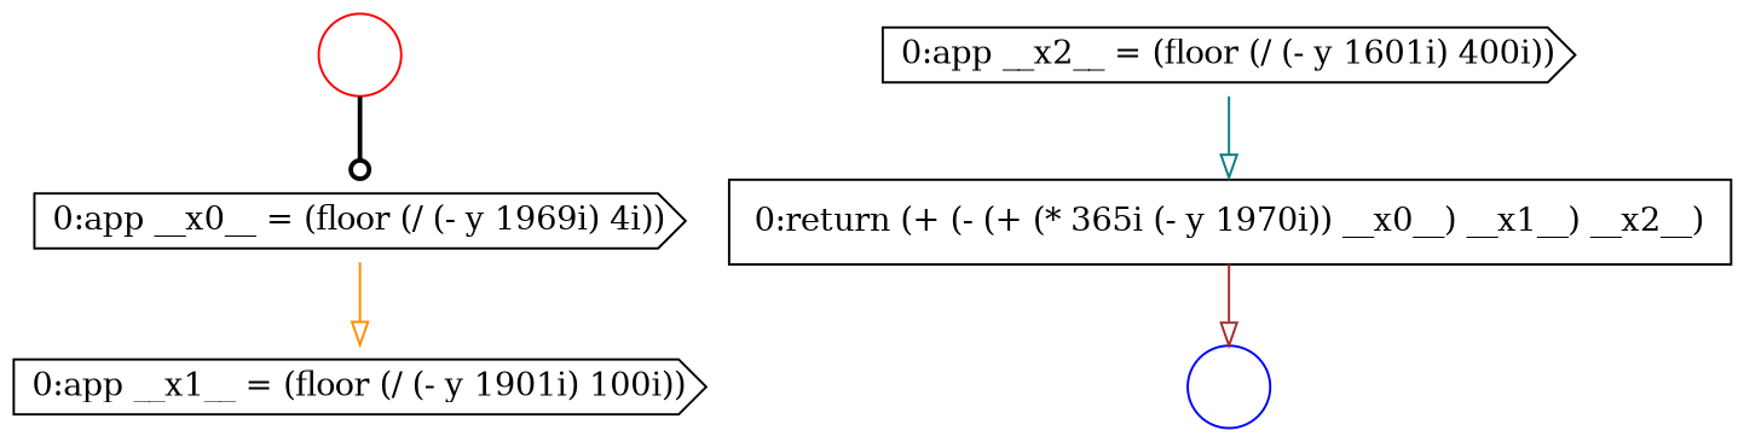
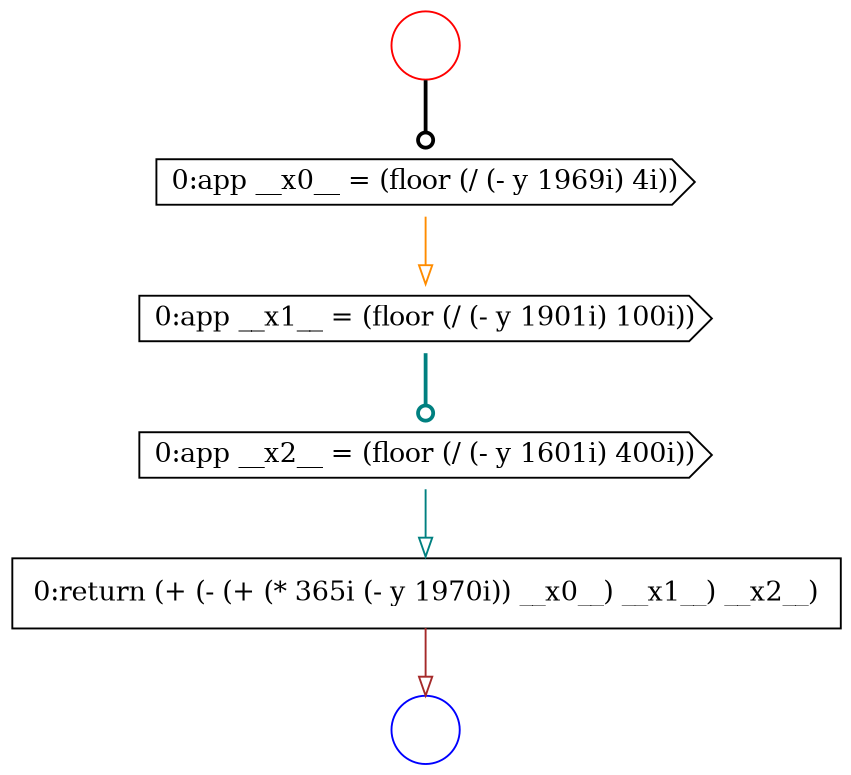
  digraph {
    fontname="DejaVu Serif"
    node [color=black fillcolor=white fontname="DejaVu Serif" shape=cds style=filled]
    edge [arrowhead=onormal color=teal fontname="DejaVu Serif" style=solid]
    n1 [label=<<font color="black">0:app __x1__ = (floor (/ (- y 1901i) 100i))</font>>]
    n2 [label=<<font color="black">0:app __x2__ = (floor (/ (- y 1601i) 400i))</font>>]
    n3 [label=<<font color="black">     <table border="0" cellborder="1" cellspacing="0" cellpadding="10">       <tr><td align="left">0:return (+ (- (+ (* 365i (- y 1970i)) __x0__) __x1__) __x2__)</td></tr>     </table>   </font>> margin=0 shape=none]
    n4 [color=red label=" " shape=circle]
    n5 [label=<<font color="black">0:app __x0__ = (floor (/ (- y 1969i) 4i))</font>>]
    n6 [color=blue label=" " shape=circle]
+   n1 -> n2 [arrowhead=odot style=bold]
    n2 -> n3
    n3 -> n6 [color=brown]
    n4 -> n5 [arrowhead=odot color=black style=bold]
    n5 -> n1 [color=darkorange]
  }
